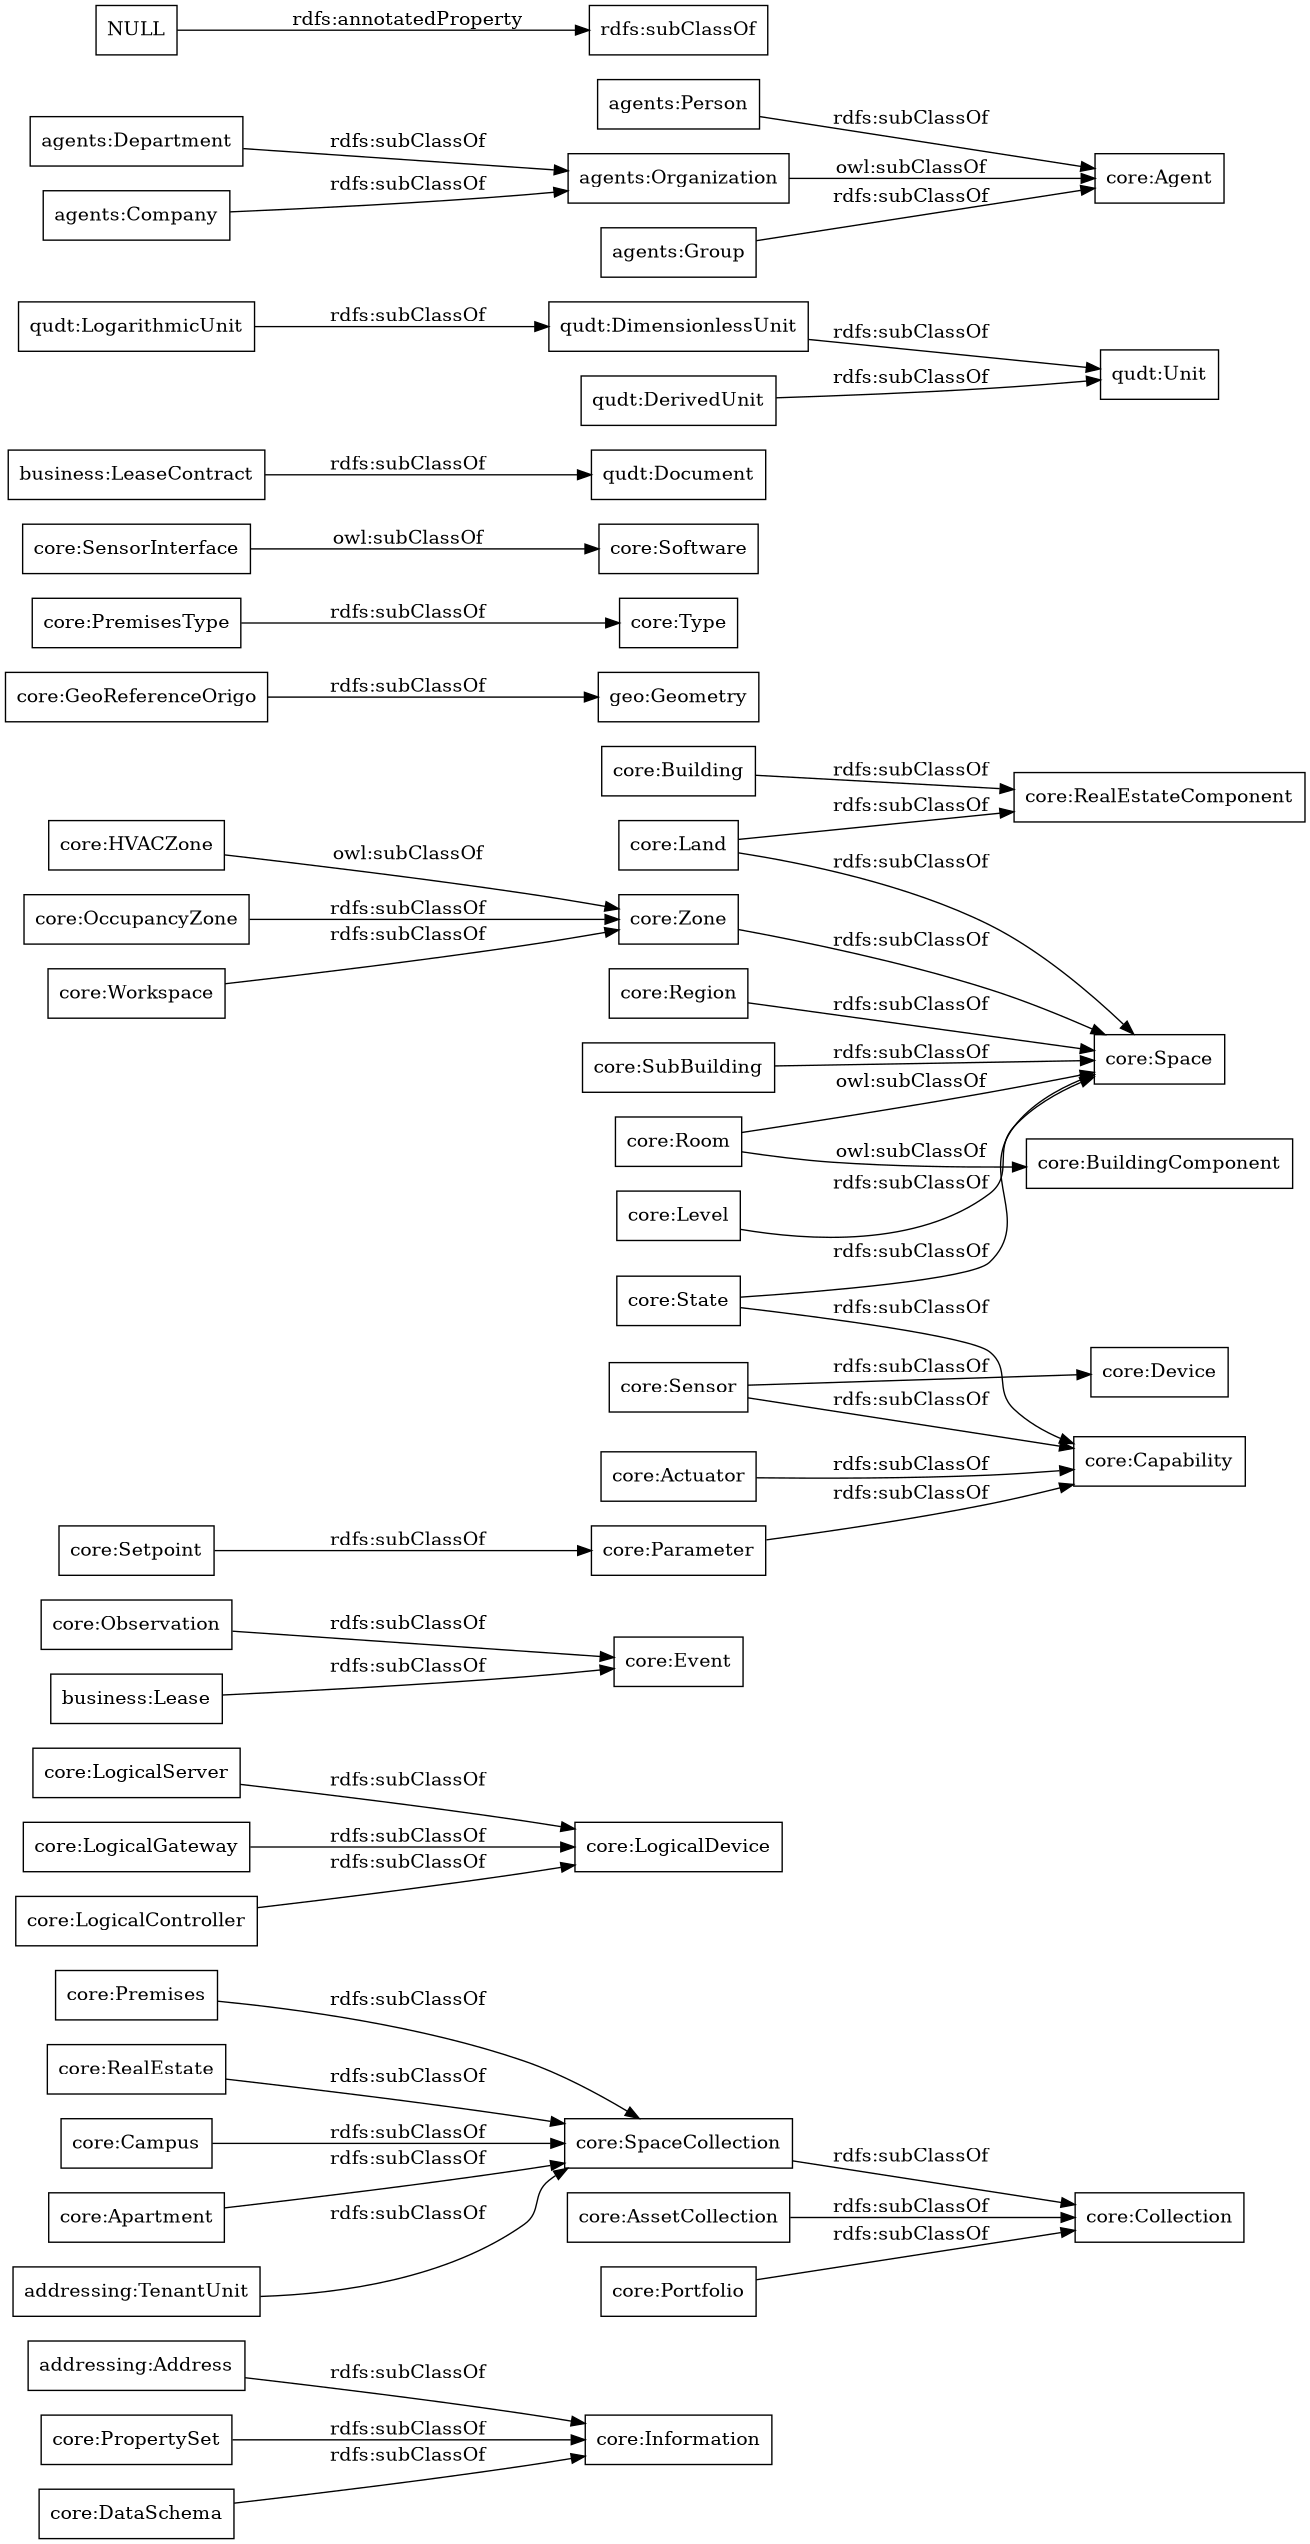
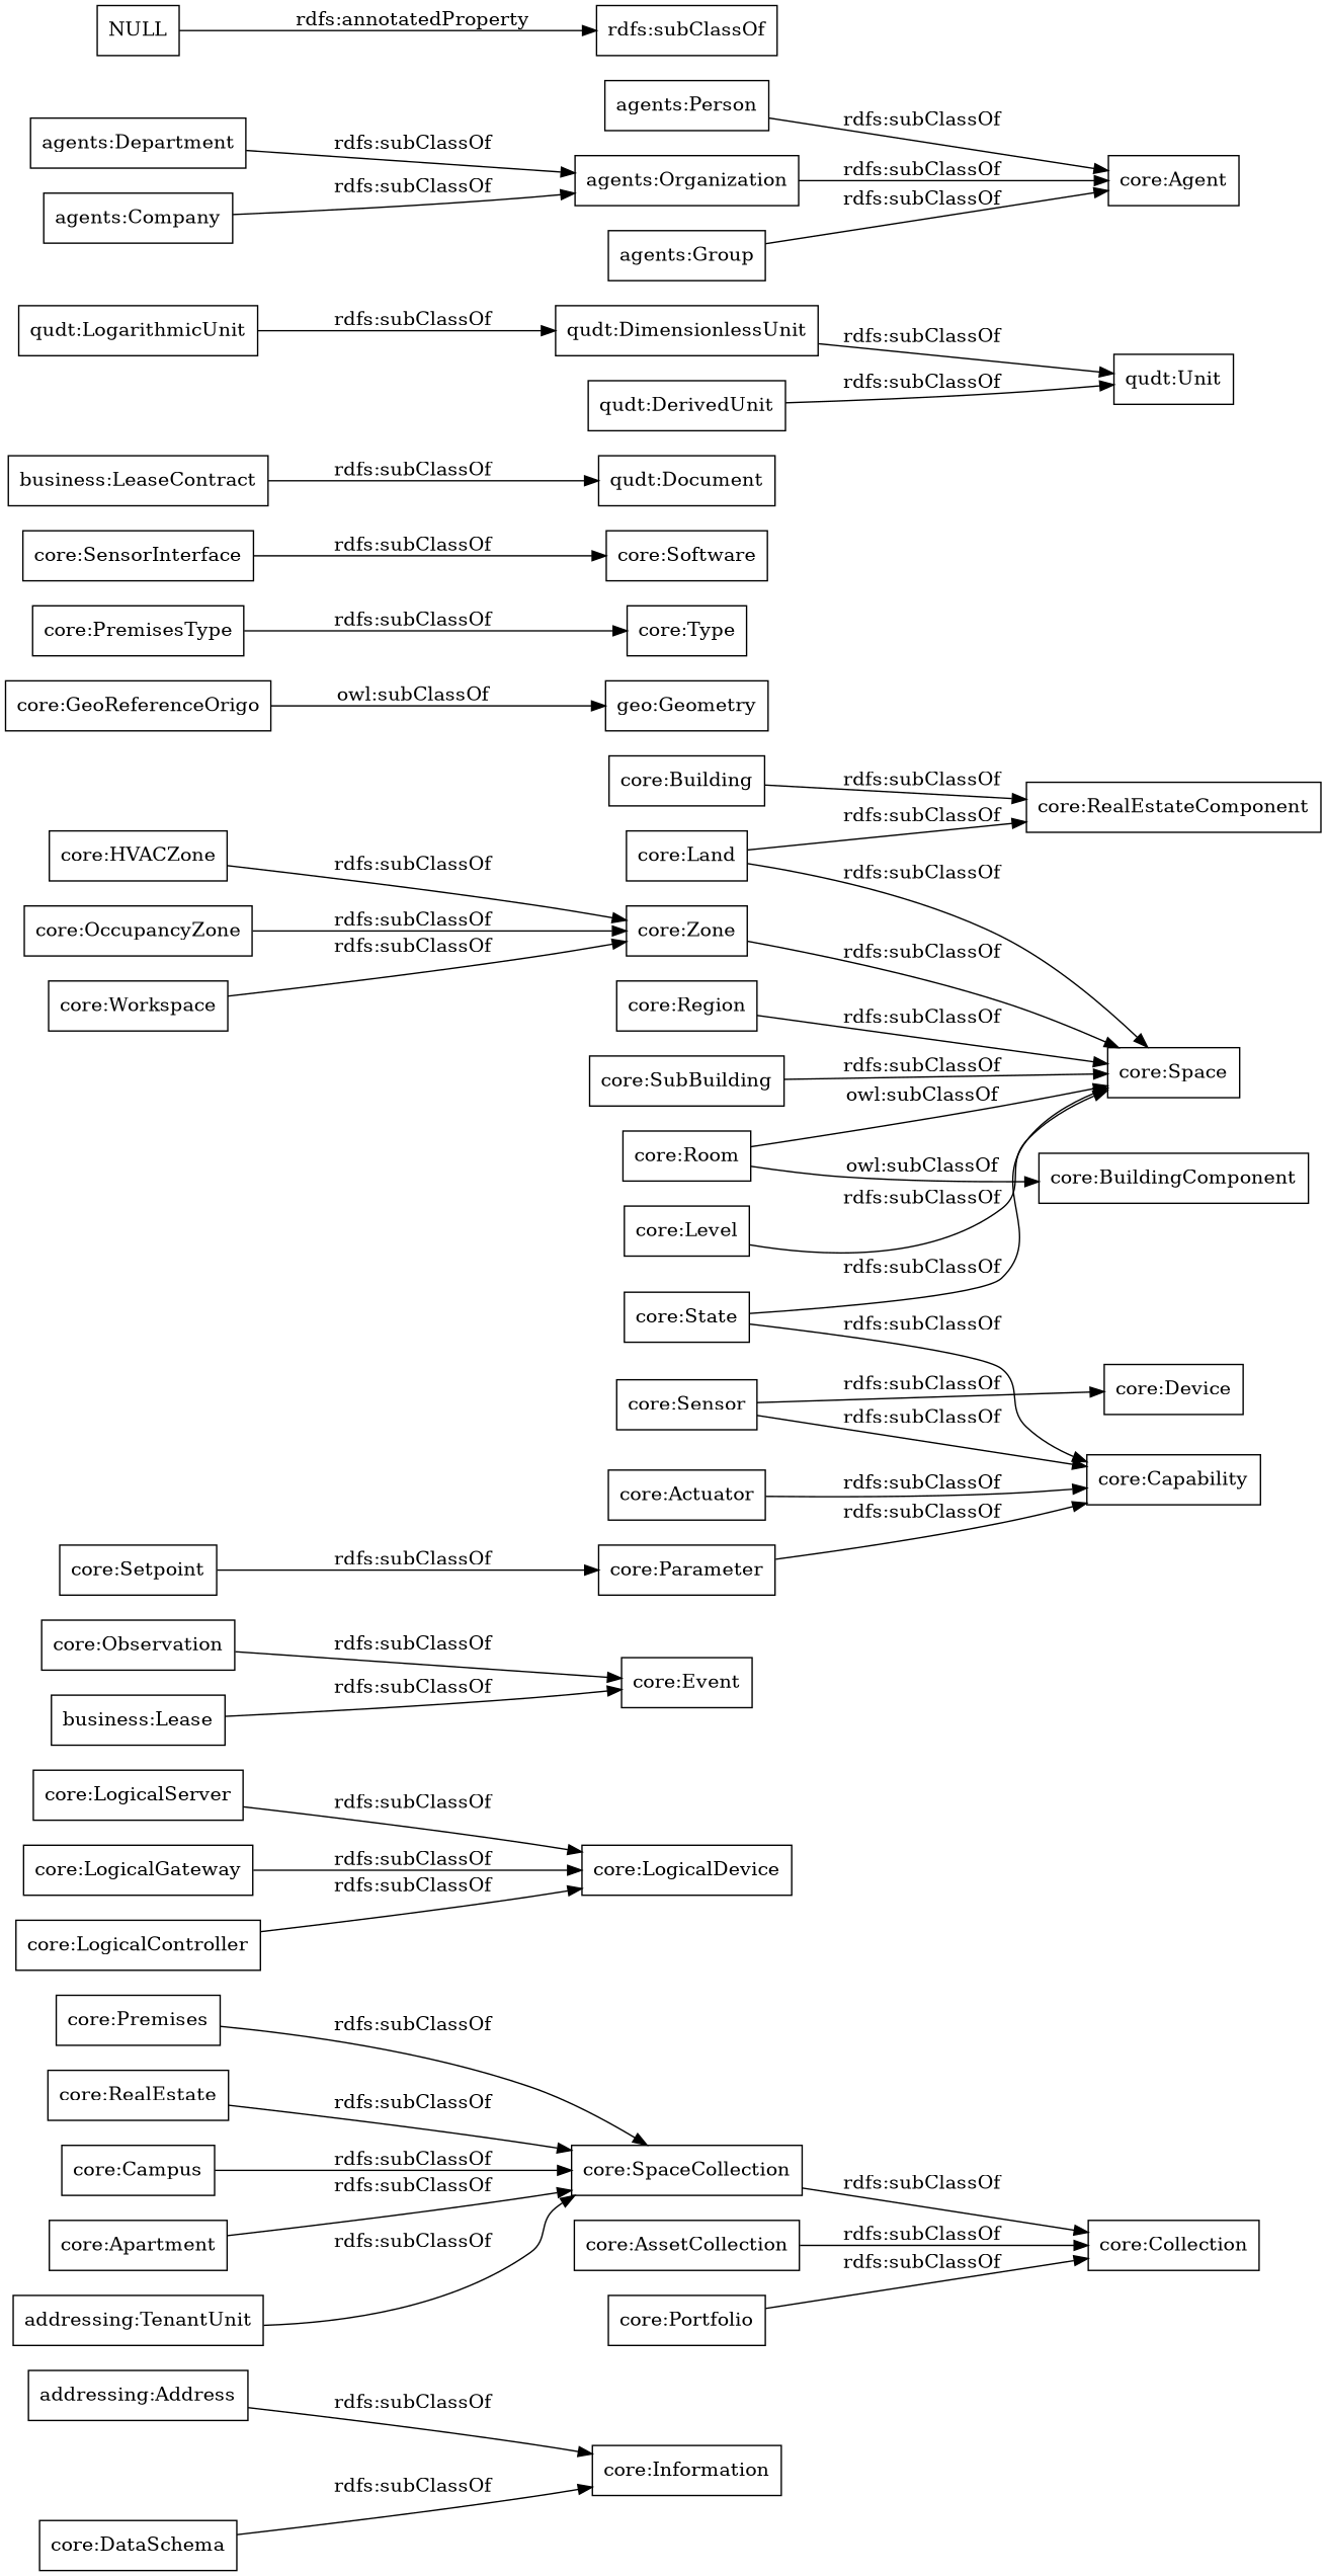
  digraph {
    rankdir=LR
    node [color=black shape=rectangle]
    "addressing:Address"
    "core:Information"
    "core:Premises"
    "core:SpaceCollection"
    "core:Collection"
    "core:LogicalServer"
    "core:LogicalDevice"
    "core:Observation"
    "core:Event"
    "core:LogicalGateway"
    "core:Level"
    "core:Space"
-   "core:PropertySet"
    "core:AssetCollection"
    "core:Land"
    "core:RealEstateComponent"
    "core:Zone"
    "core:Sensor"
    "core:Capability"
    "core:Device"
    "core:Portfolio"
    "core:Building"
    "core:Actuator"
    "core:RealEstate"
    "core:Workspace"
    "core:GeoReferenceOrigo"
    "geo:Geometry"
    "core:Region"
    "core:DataSchema"
    "core:Campus"
    "core:PremisesType"
    "core:Type"
    "core:SubBuilding"
    "core:Apartment"
    "core:State"
    "core:HVACZone"
    "core:Room"
    "core:BuildingComponent"
    "core:Parameter"
    "core:LogicalController"
    "core:SensorInterface"
    "core:Software"
    "core:OccupancyZone"
    "core:Setpoint"
    n45 [label="addressing:TenantUnit"]
    n46 [label="qudt:Document"]
    "business:LeaseContract"
    "business:Lease"
    "qudt:LogarithmicUnit"
    "qudt:DimensionlessUnit"
    "qudt:Unit"
    "qudt:DerivedUnit"
    "agents:Person"
    "core:Agent"
    "agents:Organization"
    "agents:Group"
    "agents:Department"
    "agents:Company"
    NULL
    "rdfs:subClassOf"
    "addressing:Address" -> "core:Information" [label="rdfs:subClassOf"]
    "core:Premises" -> "core:SpaceCollection" [label="rdfs:subClassOf"]
    "core:SpaceCollection" -> "core:Collection" [label="rdfs:subClassOf"]
    "core:LogicalServer" -> "core:LogicalDevice" [label="rdfs:subClassOf"]
    "core:Observation" -> "core:Event" [label="rdfs:subClassOf"]
    "core:LogicalGateway" -> "core:LogicalDevice" [label="rdfs:subClassOf"]
    "core:Level" -> "core:Space" [label="rdfs:subClassOf"]
-   "core:PropertySet" -> "core:Information" [label="rdfs:subClassOf"]
    "core:AssetCollection" -> "core:Collection" [label="rdfs:subClassOf"]
    "core:Land" -> "core:Space" [label="rdfs:subClassOf"]
    "core:Land" -> "core:RealEstateComponent" [label="rdfs:subClassOf"]
    "core:Zone" -> "core:Space" [label="rdfs:subClassOf"]
    "core:Sensor" -> "core:Capability" [label="rdfs:subClassOf"]
    "core:Sensor" -> "core:Device" [label="rdfs:subClassOf"]
    "core:Portfolio" -> "core:Collection" [label="rdfs:subClassOf"]
    "core:Building" -> "core:RealEstateComponent" [label="rdfs:subClassOf"]
    "core:Actuator" -> "core:Capability" [label="rdfs:subClassOf"]
    "core:RealEstate" -> "core:SpaceCollection" [label="rdfs:subClassOf"]
    "core:Workspace" -> "core:Zone" [label="rdfs:subClassOf"]
-   "core:GeoReferenceOrigo" -> "geo:Geometry" [label="rdfs:subClassOf"]
+   "core:GeoReferenceOrigo" -> "geo:Geometry" [label="owl:subClassOf"]
    "core:Region" -> "core:Space" [label="rdfs:subClassOf"]
    "core:DataSchema" -> "core:Information" [label="rdfs:subClassOf"]
    "core:Campus" -> "core:SpaceCollection" [label="rdfs:subClassOf"]
    "core:PremisesType" -> "core:Type" [label="rdfs:subClassOf"]
    "core:SubBuilding" -> "core:Space" [label="rdfs:subClassOf"]
    "core:Apartment" -> "core:SpaceCollection" [label="rdfs:subClassOf"]
    "core:State" -> "core:Space" [label="rdfs:subClassOf"]
    "core:State" -> "core:Capability" [label="rdfs:subClassOf"]
-   "core:HVACZone" -> "core:Zone" [label="owl:subClassOf"]
+   "core:HVACZone" -> "core:Zone" [label="rdfs:subClassOf"]
    "core:Room" -> "core:Space" [label="owl:subClassOf"]
    "core:Room" -> "core:BuildingComponent" [label="owl:subClassOf"]
    "core:Parameter" -> "core:Capability" [label="rdfs:subClassOf"]
    "core:LogicalController" -> "core:LogicalDevice" [label="rdfs:subClassOf"]
-   "core:SensorInterface" -> "core:Software" [label="owl:subClassOf"]
+   "core:SensorInterface" -> "core:Software" [label="rdfs:subClassOf"]
    "core:OccupancyZone" -> "core:Zone" [label="rdfs:subClassOf"]
    "core:Setpoint" -> "core:Parameter" [label="rdfs:subClassOf"]
    n45 -> "core:SpaceCollection" [label="rdfs:subClassOf"]
    "business:LeaseContract" -> n46 [label="rdfs:subClassOf"]
    "business:Lease" -> "core:Event" [label="rdfs:subClassOf"]
    "qudt:LogarithmicUnit" -> "qudt:DimensionlessUnit" [label="rdfs:subClassOf"]
    "qudt:DimensionlessUnit" -> "qudt:Unit" [label="rdfs:subClassOf"]
    "qudt:DerivedUnit" -> "qudt:Unit" [label="rdfs:subClassOf"]
    "agents:Person" -> "core:Agent" [label="rdfs:subClassOf"]
-   "agents:Organization" -> "core:Agent" [label="owl:subClassOf"]
+   "agents:Organization" -> "core:Agent" [label="rdfs:subClassOf"]
    "agents:Group" -> "core:Agent" [label="rdfs:subClassOf"]
    "agents:Department" -> "agents:Organization" [label="rdfs:subClassOf"]
    "agents:Company" -> "agents:Organization" [label="rdfs:subClassOf"]
    NULL -> "rdfs:subClassOf" [label="rdfs:annotatedProperty"]
  }
